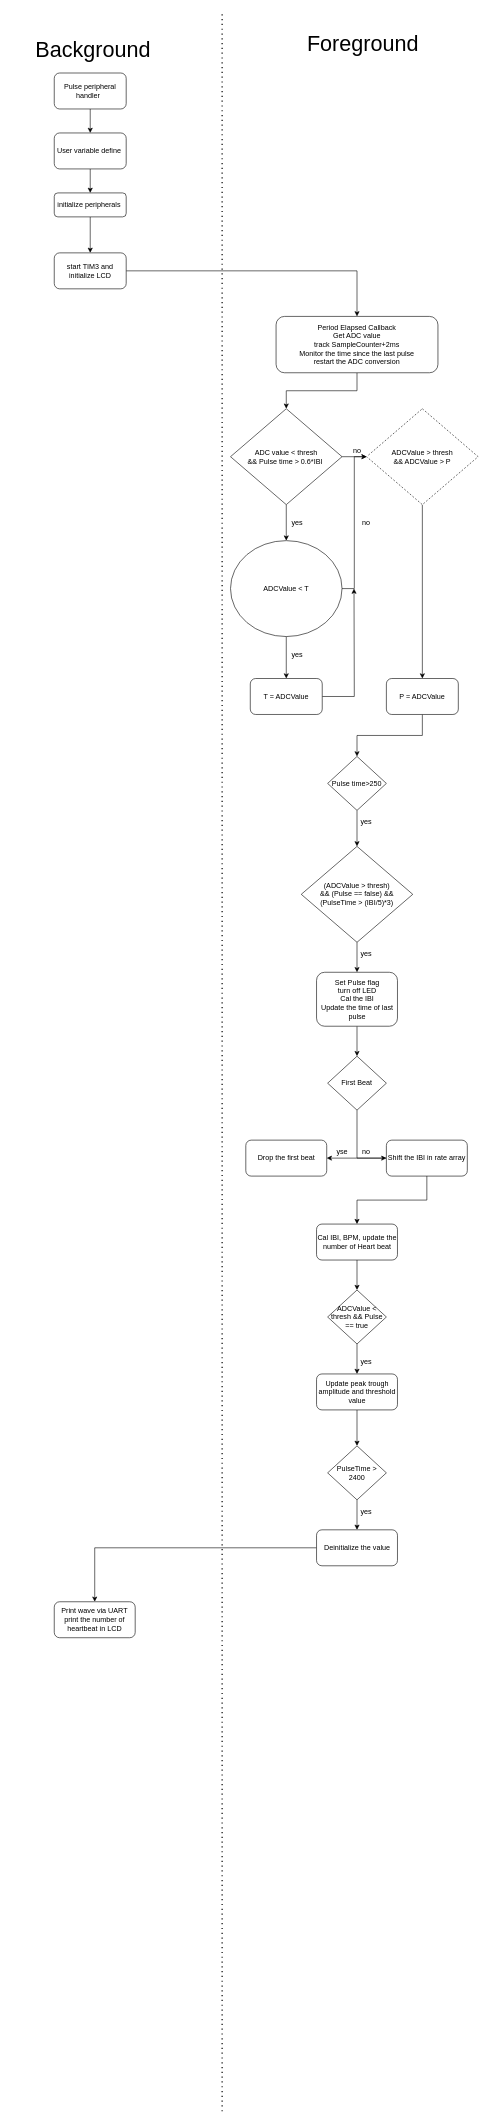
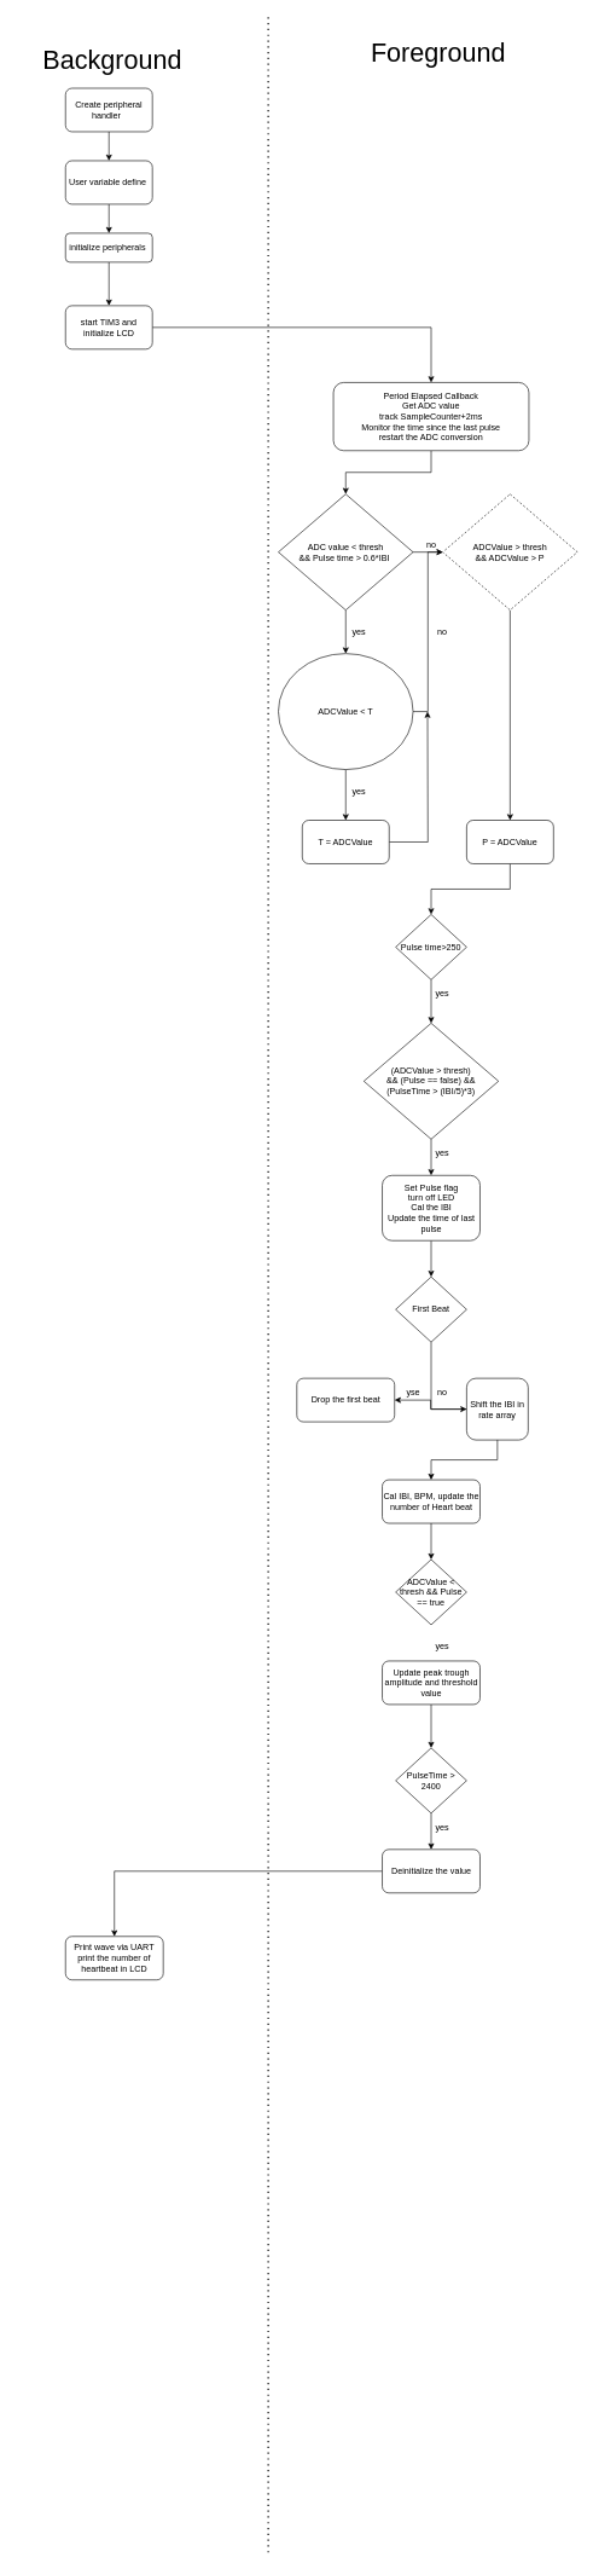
  <mxCell id="0" />
  <mxCell id="1" parent="0" />
  <mxCell id="2" value="" style="endArrow=none;dashed=1;html=1;dashPattern=1 3;strokeWidth=2;" edge="1" parent="1"><mxGeometry width="50" height="50" relative="1" as="geometry"><mxPoint x="370" y="3520" as="sourcePoint" /><mxPoint x="370" y="20" as="targetPoint" /></mxGeometry></mxCell>
  <mxCell id="3" value="&lt;font style=&quot;font-size: 36px&quot;&gt;Background&lt;/font&gt;" style="text;html=1;strokeColor=none;fillColor=none;align=center;verticalAlign=middle;whiteSpace=wrap;rounded=0;" vertex="1" parent="1"><mxGeometry x="20" y="50" width="270" height="60" as="geometry" /></mxCell>
  <mxCell id="4" value="&lt;font style=&quot;font-size: 36px&quot;&gt;Foreground&lt;/font&gt;" style="text;html=1;strokeColor=none;fillColor=none;align=center;verticalAlign=middle;whiteSpace=wrap;rounded=0;" vertex="1" parent="1"><mxGeometry x="470" y="40" width="270" height="60" as="geometry" /></mxCell>
  <mxCell id="5" style="edgeStyle=orthogonalEdgeStyle;rounded=0;orthogonalLoop=1;jettySize=auto;html=1;entryX=0.5;entryY=0;entryDx=0;entryDy=0;" edge="1" parent="1" source="6" target="8"><mxGeometry relative="1" as="geometry" /></mxCell>
- <mxCell id="6" value="Pulse peripheral handler&amp;nbsp;&amp;nbsp;" style="rounded=1;whiteSpace=wrap;html=1;" vertex="1" parent="1"><mxGeometry x="90" y="120" width="120" height="60" as="geometry" /></mxCell>
+ <mxCell id="6" value="Create peripheral handler&amp;nbsp;&amp;nbsp;" style="rounded=1;whiteSpace=wrap;html=1;" vertex="1" parent="1"><mxGeometry x="90" y="120" width="120" height="60" as="geometry" /></mxCell>
  <mxCell id="7" value="" style="edgeStyle=orthogonalEdgeStyle;rounded=0;orthogonalLoop=1;jettySize=auto;html=1;" edge="1" parent="1" source="8" target="10"><mxGeometry relative="1" as="geometry" /></mxCell>
  <mxCell id="8" value="User variable define&amp;nbsp;" style="rounded=1;whiteSpace=wrap;html=1;" vertex="1" parent="1"><mxGeometry x="90" y="220" width="120" height="60" as="geometry" /></mxCell>
  <mxCell id="9" value="" style="edgeStyle=orthogonalEdgeStyle;rounded=0;orthogonalLoop=1;jettySize=auto;html=1;" edge="1" parent="1" source="10" target="12"><mxGeometry relative="1" as="geometry" /></mxCell>
  <mxCell id="10" value="initialize peripherals&amp;nbsp;" style="rounded=1;whiteSpace=wrap;html=1;" vertex="1" parent="1"><mxGeometry x="90" y="320" width="120" height="40" as="geometry" /></mxCell>
  <mxCell id="11" style="edgeStyle=orthogonalEdgeStyle;rounded=0;orthogonalLoop=1;jettySize=auto;html=1;entryX=0.5;entryY=0;entryDx=0;entryDy=0;" edge="1" parent="1" source="12" target="14"><mxGeometry relative="1" as="geometry" /></mxCell>
  <mxCell id="12" value="start TIM3 and initialize LCD" style="rounded=1;whiteSpace=wrap;html=1;" vertex="1" parent="1"><mxGeometry x="90" y="420" width="120" height="60" as="geometry" /></mxCell>
  <mxCell id="13" value="" style="edgeStyle=orthogonalEdgeStyle;rounded=0;orthogonalLoop=1;jettySize=auto;html=1;" edge="1" parent="1" source="14" target="17"><mxGeometry relative="1" as="geometry" /></mxCell>
  <mxCell id="14" value="Period Elapsed Callback&lt;br&gt;Get ADC value&lt;br&gt;track SampleCounter+2ms&lt;br&gt;Monitor the time since the last pulse&lt;br&gt;restart the ADC conversion" style="rounded=1;whiteSpace=wrap;html=1;" vertex="1" parent="1"><mxGeometry x="460" y="526" width="270" height="94" as="geometry" /></mxCell>
  <mxCell id="15" value="" style="edgeStyle=orthogonalEdgeStyle;rounded=0;orthogonalLoop=1;jettySize=auto;html=1;" edge="1" parent="1" source="17" target="20"><mxGeometry relative="1" as="geometry" /></mxCell>
  <mxCell id="16" value="" style="edgeStyle=orthogonalEdgeStyle;rounded=0;orthogonalLoop=1;jettySize=auto;html=1;endArrow=open;" edge="1" parent="1" source="17" target="26"><mxGeometry relative="1" as="geometry" /></mxCell>
  <mxCell id="17" value="ADC value &amp;lt; thresh &lt;br&gt;&amp;amp;&amp;amp; Pulse time &amp;gt; 0.6*IBI&amp;nbsp;" style="rhombus;whiteSpace=wrap;html=1;" vertex="1" parent="1"><mxGeometry x="384" y="680" width="186" height="160" as="geometry" /></mxCell>
  <mxCell id="18" value="" style="edgeStyle=orthogonalEdgeStyle;rounded=0;orthogonalLoop=1;jettySize=auto;html=1;" edge="1" parent="1" source="20" target="22"><mxGeometry relative="1" as="geometry" /></mxCell>
  <mxCell id="19" style="edgeStyle=orthogonalEdgeStyle;rounded=0;orthogonalLoop=1;jettySize=auto;html=1;entryX=0;entryY=0.5;entryDx=0;entryDy=0;" edge="1" parent="1" source="20" target="26"><mxGeometry relative="1" as="geometry" /></mxCell>
  <mxCell id="20" value="ADCValue &amp;lt; T" style="ellipse;whiteSpace=wrap;html=1;" vertex="1" parent="1"><mxGeometry x="384" y="900" width="186" height="160" as="geometry" /></mxCell>
  <mxCell id="21" style="edgeStyle=orthogonalEdgeStyle;rounded=0;orthogonalLoop=1;jettySize=auto;html=1;" edge="1" parent="1" source="22"><mxGeometry relative="1" as="geometry"><mxPoint x="590" y="980" as="targetPoint" /></mxGeometry></mxCell>
  <mxCell id="22" value="T = ADCValue" style="rounded=1;whiteSpace=wrap;html=1;" vertex="1" parent="1"><mxGeometry x="417" y="1130" width="120" height="60" as="geometry" /></mxCell>
  <mxCell id="23" value="yes" style="text;html=1;align=center;verticalAlign=middle;resizable=0;points=[];autosize=1;" vertex="1" parent="1"><mxGeometry x="480" y="860" width="30" height="20" as="geometry" /></mxCell>
  <mxCell id="24" value="yes" style="text;html=1;align=center;verticalAlign=middle;resizable=0;points=[];autosize=1;" vertex="1" parent="1"><mxGeometry x="480" y="1080" width="30" height="20" as="geometry" /></mxCell>
  <mxCell id="25" style="edgeStyle=orthogonalEdgeStyle;rounded=0;orthogonalLoop=1;jettySize=auto;html=1;entryX=0.5;entryY=0;entryDx=0;entryDy=0;" edge="1" parent="1" source="26" target="30"><mxGeometry relative="1" as="geometry"><Array as="points" /></mxGeometry></mxCell>
  <mxCell id="26" value="ADCValue &amp;gt; thresh &lt;br&gt;&amp;amp;&amp;amp; ADCValue &amp;gt; P" style="rhombus;whiteSpace=wrap;html=1;dashed=1;" vertex="1" parent="1"><mxGeometry x="611" y="680" width="186" height="160" as="geometry" /></mxCell>
  <mxCell id="27" value="no" style="text;html=1;align=center;verticalAlign=middle;resizable=0;points=[];autosize=1;" vertex="1" parent="1"><mxGeometry x="595" y="860" width="30" height="20" as="geometry" /></mxCell>
  <mxCell id="28" value="no" style="text;html=1;align=center;verticalAlign=middle;resizable=0;points=[];autosize=1;" vertex="1" parent="1"><mxGeometry x="580" y="740" width="30" height="20" as="geometry" /></mxCell>
  <mxCell id="29" style="edgeStyle=orthogonalEdgeStyle;rounded=0;orthogonalLoop=1;jettySize=auto;html=1;entryX=0.5;entryY=0;entryDx=0;entryDy=0;" edge="1" parent="1" source="30" target="32"><mxGeometry relative="1" as="geometry" /></mxCell>
  <mxCell id="30" value="P = ADCValue" style="rounded=1;whiteSpace=wrap;html=1;" vertex="1" parent="1"><mxGeometry x="644" y="1130" width="120" height="60" as="geometry" /></mxCell>
  <mxCell id="31" style="edgeStyle=orthogonalEdgeStyle;rounded=0;orthogonalLoop=1;jettySize=auto;html=1;entryX=0.5;entryY=0;entryDx=0;entryDy=0;" edge="1" parent="1" source="32" target="34"><mxGeometry relative="1" as="geometry" /></mxCell>
  <mxCell id="32" value="Pulse time&amp;gt;250" style="rhombus;whiteSpace=wrap;html=1;" vertex="1" parent="1"><mxGeometry x="546" y="1260" width="98" height="90" as="geometry" /></mxCell>
  <mxCell id="33" style="edgeStyle=orthogonalEdgeStyle;rounded=0;orthogonalLoop=1;jettySize=auto;html=1;" edge="1" parent="1" source="34" target="37"><mxGeometry relative="1" as="geometry" /></mxCell>
  <mxCell id="34" value="(ADCValue &amp;gt; thresh) &lt;br&gt;&amp;amp;&amp;amp; (Pulse == false) &amp;amp;&amp;amp; (PulseTime &amp;gt; (IBI/5)*3)" style="rhombus;whiteSpace=wrap;html=1;" vertex="1" parent="1"><mxGeometry x="502" y="1410" width="186" height="160" as="geometry" /></mxCell>
  <mxCell id="35" value="yes" style="text;html=1;align=center;verticalAlign=middle;resizable=0;points=[];autosize=1;" vertex="1" parent="1"><mxGeometry x="595" y="1360" width="30" height="20" as="geometry" /></mxCell>
  <mxCell id="36" value="" style="edgeStyle=orthogonalEdgeStyle;rounded=0;orthogonalLoop=1;jettySize=auto;html=1;" edge="1" parent="1" source="37" target="40"><mxGeometry relative="1" as="geometry" /></mxCell>
  <mxCell id="37" value="Set Pulse flag&lt;br&gt;turn off LED&lt;br&gt;Cal the IBI&lt;br&gt;Update the time of last pulse" style="rounded=1;whiteSpace=wrap;html=1;" vertex="1" parent="1"><mxGeometry x="527.5" y="1620" width="135" height="90" as="geometry" /></mxCell>
  <mxCell id="38" value="yes" style="text;html=1;align=center;verticalAlign=middle;resizable=0;points=[];autosize=1;" vertex="1" parent="1"><mxGeometry x="595" y="1580" width="30" height="20" as="geometry" /></mxCell>
  <mxCell id="39" style="edgeStyle=orthogonalEdgeStyle;rounded=0;orthogonalLoop=1;jettySize=auto;html=1;entryX=0;entryY=0.5;entryDx=0;entryDy=0;" edge="1" parent="1" source="40" target="43"><mxGeometry relative="1" as="geometry" /></mxCell>
  <mxCell id="40" value="First Beat" style="rhombus;whiteSpace=wrap;html=1;" vertex="1" parent="1"><mxGeometry x="546" y="1760" width="98" height="90" as="geometry" /></mxCell>
  <mxCell id="41" style="edgeStyle=orthogonalEdgeStyle;rounded=0;orthogonalLoop=1;jettySize=auto;html=1;entryX=1;entryY=0.5;entryDx=0;entryDy=0;" edge="1" parent="1" source="43" target="44"><mxGeometry relative="1" as="geometry" /></mxCell>
  <mxCell id="42" style="edgeStyle=orthogonalEdgeStyle;rounded=0;orthogonalLoop=1;jettySize=auto;html=1;" edge="1" parent="1" source="43" target="48"><mxGeometry relative="1" as="geometry" /></mxCell>
- <mxCell id="43" value="Shift the IBI in rate array" style="rounded=1;whiteSpace=wrap;html=1;" vertex="1" parent="1"><mxGeometry x="644" y="1900" width="135" height="60" as="geometry" /></mxCell>
+ <mxCell id="43" value="Shift the IBI in rate array" style="rounded=1;whiteSpace=wrap;html=1;" vertex="1" parent="1"><mxGeometry x="644" y="1900" width="85" height="85" as="geometry" /></mxCell>
  <mxCell id="44" value="Drop the first beat" style="rounded=1;whiteSpace=wrap;html=1;" vertex="1" parent="1"><mxGeometry x="409.5" y="1900" width="135" height="60" as="geometry" /></mxCell>
  <mxCell id="45" value="yse" style="text;html=1;align=center;verticalAlign=middle;resizable=0;points=[];autosize=1;" vertex="1" parent="1"><mxGeometry x="555" y="1910" width="30" height="20" as="geometry" /></mxCell>
  <mxCell id="46" value="no" style="text;html=1;align=center;verticalAlign=middle;resizable=0;points=[];autosize=1;" vertex="1" parent="1"><mxGeometry x="595" y="1910" width="30" height="20" as="geometry" /></mxCell>
  <mxCell id="47" value="" style="edgeStyle=orthogonalEdgeStyle;rounded=0;orthogonalLoop=1;jettySize=auto;html=1;" edge="1" parent="1" source="48" target="50"><mxGeometry relative="1" as="geometry" /></mxCell>
  <mxCell id="48" value="Cal IBI, BPM, update the number of Heart beat" style="rounded=1;whiteSpace=wrap;html=1;" vertex="1" parent="1"><mxGeometry x="527.5" y="2040" width="135" height="60" as="geometry" /></mxCell>
- <mxCell id="49" value="" style="edgeStyle=orthogonalEdgeStyle;rounded=0;orthogonalLoop=1;jettySize=auto;html=1;" edge="1" parent="1" source="50" target="52"><mxGeometry relative="1" as="geometry" /></mxCell>
  <mxCell id="50" value="ADCValue &amp;lt; thresh &amp;amp;&amp;amp; Pulse == true" style="rhombus;whiteSpace=wrap;html=1;" vertex="1" parent="1"><mxGeometry x="546" y="2150" width="98" height="90" as="geometry" /></mxCell>
  <mxCell id="51" value="" style="edgeStyle=orthogonalEdgeStyle;rounded=0;orthogonalLoop=1;jettySize=auto;html=1;" edge="1" parent="1" source="52" target="55"><mxGeometry relative="1" as="geometry" /></mxCell>
  <mxCell id="52" value="Update peak trough amplitude and threshold value" style="rounded=1;whiteSpace=wrap;html=1;" vertex="1" parent="1"><mxGeometry x="527.5" y="2290" width="135" height="60" as="geometry" /></mxCell>
  <mxCell id="53" value="yes" style="text;html=1;align=center;verticalAlign=middle;resizable=0;points=[];autosize=1;" vertex="1" parent="1"><mxGeometry x="595" y="2260" width="30" height="20" as="geometry" /></mxCell>
  <mxCell id="54" value="" style="edgeStyle=orthogonalEdgeStyle;rounded=0;orthogonalLoop=1;jettySize=auto;html=1;" edge="1" parent="1" source="55" target="57"><mxGeometry relative="1" as="geometry" /></mxCell>
  <mxCell id="55" value="PulseTime &amp;gt; 2400" style="rhombus;whiteSpace=wrap;html=1;" vertex="1" parent="1"><mxGeometry x="546" y="2410" width="98" height="90" as="geometry" /></mxCell>
  <mxCell id="56" style="edgeStyle=orthogonalEdgeStyle;rounded=0;orthogonalLoop=1;jettySize=auto;html=1;entryX=0.5;entryY=0;entryDx=0;entryDy=0;" edge="1" parent="1" source="57" target="59"><mxGeometry relative="1" as="geometry" /></mxCell>
  <mxCell id="57" value="Deinitialize the value" style="rounded=1;whiteSpace=wrap;html=1;" vertex="1" parent="1"><mxGeometry x="527.5" y="2550" width="135" height="60" as="geometry" /></mxCell>
  <mxCell id="58" value="yes" style="text;html=1;align=center;verticalAlign=middle;resizable=0;points=[];autosize=1;" vertex="1" parent="1"><mxGeometry x="595" y="2510" width="30" height="20" as="geometry" /></mxCell>
  <mxCell id="59" value="Print wave via UART&lt;br&gt;print the number of heartbeat in LCD" style="rounded=1;whiteSpace=wrap;html=1;" vertex="1" parent="1"><mxGeometry x="90" y="2670" width="135" height="60" as="geometry" /></mxCell>
